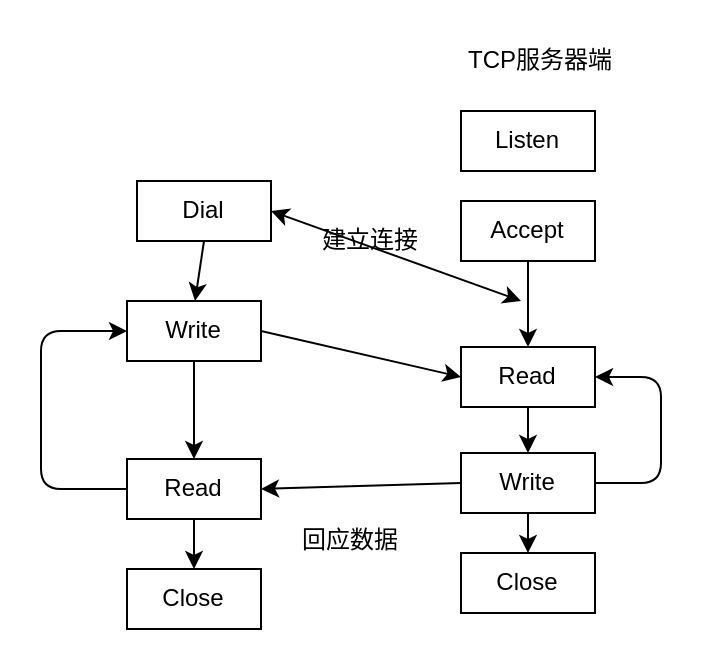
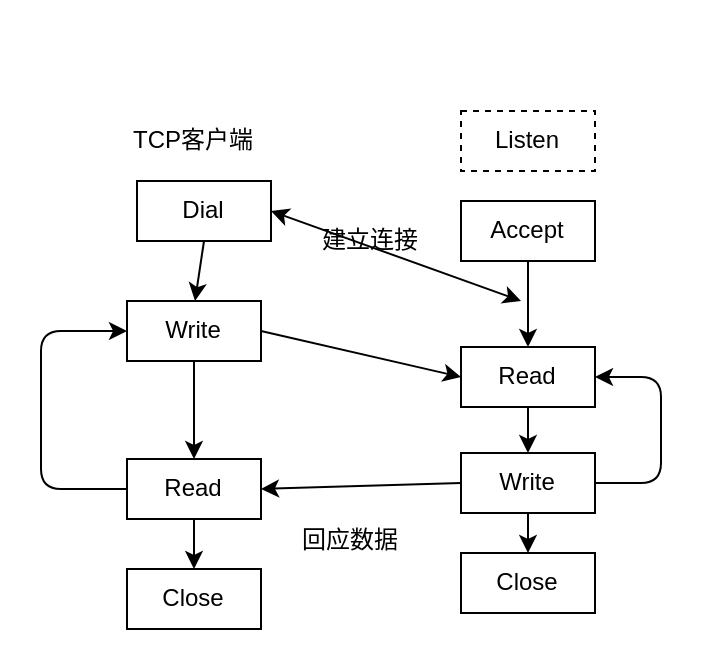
  <mxCell id="0" />
  <mxCell id="1" parent="0" />
  <mxCell id="2" value="Dial" style="rounded=0;whiteSpace=wrap;html=1;" vertex="1" parent="1"><mxGeometry x="68" y="90" width="67" height="30" as="geometry" /></mxCell>
  <mxCell id="3" value="Write" style="rounded=0;whiteSpace=wrap;html=1;" vertex="1" parent="1"><mxGeometry x="63" y="150" width="67" height="30" as="geometry" /></mxCell>
  <mxCell id="4" value="Read&lt;span style=&quot;color: rgba(0 , 0 , 0 , 0) ; font-family: monospace ; font-size: 0px ; white-space: nowrap&quot;&gt;%3CmxGraphModel%3E%3Croot%3E%3CmxCell%20id%3D%220%22%2F%3E%3CmxCell%20id%3D%221%22%20parent%3D%220%22%2F%3E%3CmxCell%20id%3D%222%22%20value%3D%22Write%22%20style%3D%22rounded%3D0%3BwhiteSpace%3Dwrap%3Bhtml%3D1%3B%22%20vertex%3D%221%22%20parent%3D%221%22%3E%3CmxGeometry%20x%3D%22353%22%20y%3D%22210%22%20width%3D%2267%22%20height%3D%2230%22%20as%3D%22geometry%22%2F%3E%3C%2FmxCell%3E%3C%2Froot%3E%3C%2FmxGraphModel%3E&lt;/span&gt;" style="rounded=0;whiteSpace=wrap;html=1;" vertex="1" parent="1"><mxGeometry x="63" y="229" width="67" height="30" as="geometry" /></mxCell>
  <mxCell id="5" value="Close" style="rounded=0;whiteSpace=wrap;html=1;" vertex="1" parent="1"><mxGeometry x="63" y="284" width="67" height="30" as="geometry" /></mxCell>
  <mxCell id="6" value="Accept" style="rounded=0;whiteSpace=wrap;html=1;" vertex="1" parent="1"><mxGeometry x="230" y="100" width="67" height="30" as="geometry" /></mxCell>
  <mxCell id="7" value="Write" style="rounded=0;whiteSpace=wrap;html=1;" vertex="1" parent="1"><mxGeometry x="230" y="226" width="67" height="30" as="geometry" /></mxCell>
  <mxCell id="8" value="Read&lt;span style=&quot;color: rgba(0 , 0 , 0 , 0) ; font-family: monospace ; font-size: 0px ; white-space: nowrap&quot;&gt;%3CmxGraphModel%3E%3Croot%3E%3CmxCell%20id%3D%220%22%2F%3E%3CmxCell%20id%3D%221%22%20parent%3D%220%22%2F%3E%3CmxCell%20id%3D%222%22%20value%3D%22Write%22%20style%3D%22rounded%3D0%3BwhiteSpace%3Dwrap%3Bhtml%3D1%3B%22%20vertex%3D%221%22%20parent%3D%221%22%3E%3CmxGeometry%20x%3D%22353%22%20y%3D%22210%22%20width%3D%2267%22%20height%3D%2230%22%20as%3D%22geometry%22%2F%3E%3C%2FmxCell%3E%3C%2Froot%3E%3C%2FmxGraphModel%3E&lt;/span&gt;" style="rounded=0;whiteSpace=wrap;html=1;" vertex="1" parent="1"><mxGeometry x="230" y="173" width="67" height="30" as="geometry" /></mxCell>
  <mxCell id="9" value="Close" style="rounded=0;whiteSpace=wrap;html=1;" vertex="1" parent="1"><mxGeometry x="230" y="276" width="67" height="30" as="geometry" /></mxCell>
- <mxCell id="10" value="Listen" style="rounded=0;whiteSpace=wrap;html=1;" vertex="1" parent="1"><mxGeometry x="230" y="55" width="67" height="30" as="geometry" /></mxCell>
+ <mxCell id="10" value="Listen" style="rounded=0;whiteSpace=wrap;html=1;dashed=1;" vertex="1" parent="1"><mxGeometry x="230" y="55" width="67" height="30" as="geometry" /></mxCell>
  <mxCell id="11" value="" style="endArrow=classic;html=1;exitX=0.5;exitY=1;exitDx=0;exitDy=0;" edge="1" parent="1" source="2"><mxGeometry width="50" height="50" relative="1" as="geometry"><mxPoint x="60" y="350" as="sourcePoint" /><mxPoint x="97" y="150" as="targetPoint" /></mxGeometry></mxCell>
  <mxCell id="12" value="" style="endArrow=classic;html=1;exitX=0.5;exitY=1;exitDx=0;exitDy=0;entryX=0.5;entryY=0;entryDx=0;entryDy=0;" edge="1" parent="1" source="3" target="4"><mxGeometry width="50" height="50" relative="1" as="geometry"><mxPoint x="-80" y="290" as="sourcePoint" /><mxPoint x="-30" y="240" as="targetPoint" /></mxGeometry></mxCell>
  <mxCell id="13" value="" style="endArrow=classic;html=1;exitX=0.5;exitY=1;exitDx=0;exitDy=0;entryX=0.5;entryY=0;entryDx=0;entryDy=0;" edge="1" parent="1" source="4" target="5"><mxGeometry width="50" height="50" relative="1" as="geometry"><mxPoint x="-120" y="389" as="sourcePoint" /><mxPoint x="-70" y="339" as="targetPoint" /></mxGeometry></mxCell>
  <mxCell id="14" value="" style="endArrow=classic;html=1;exitX=0.5;exitY=1;exitDx=0;exitDy=0;entryX=0.5;entryY=0;entryDx=0;entryDy=0;" edge="1" parent="1" source="6" target="8"><mxGeometry width="50" height="50" relative="1" as="geometry"><mxPoint x="430" y="240" as="sourcePoint" /><mxPoint x="480" y="190" as="targetPoint" /></mxGeometry></mxCell>
  <mxCell id="15" value="" style="endArrow=classic;html=1;exitX=0.5;exitY=1;exitDx=0;exitDy=0;entryX=0.5;entryY=0;entryDx=0;entryDy=0;" edge="1" parent="1" source="8" target="7"><mxGeometry width="50" height="50" relative="1" as="geometry"><mxPoint x="380" y="293" as="sourcePoint" /><mxPoint x="430" y="243" as="targetPoint" /></mxGeometry></mxCell>
  <mxCell id="16" value="" style="endArrow=classic;html=1;exitX=0.5;exitY=1;exitDx=0;exitDy=0;entryX=0.5;entryY=0;entryDx=0;entryDy=0;" edge="1" parent="1" source="7" target="9"><mxGeometry width="50" height="50" relative="1" as="geometry"><mxPoint x="480" y="413" as="sourcePoint" /><mxPoint x="530" y="363" as="targetPoint" /></mxGeometry></mxCell>
- <mxCell id="18" value="TCP服务器端" style="text;html=1;strokeColor=none;fillColor=none;align=center;verticalAlign=middle;whiteSpace=wrap;rounded=0;" vertex="1" parent="1"><mxGeometry x="230" y="20" width="80" height="20" as="geometry" /></mxCell>
+ <mxCell id="17" value="TCP客户端" style="text;html=1;strokeColor=none;fillColor=none;align=center;verticalAlign=middle;whiteSpace=wrap;rounded=0;" vertex="1" parent="1"><mxGeometry x="65" y="60" width="63" height="20" as="geometry" /></mxCell>
  <mxCell id="19" value="" style="endArrow=classic;startArrow=classic;html=1;entryX=1;entryY=0.5;entryDx=0;entryDy=0;" edge="1" parent="1" target="2"><mxGeometry width="50" height="50" relative="1" as="geometry"><mxPoint x="260" y="150" as="sourcePoint" /><mxPoint x="-30" y="80" as="targetPoint" /></mxGeometry></mxCell>
  <mxCell id="20" value="建立连接" style="text;html=1;strokeColor=none;fillColor=none;align=center;verticalAlign=middle;whiteSpace=wrap;rounded=0;" vertex="1" parent="1"><mxGeometry x="160" y="110" width="50" height="20" as="geometry" /></mxCell>
  <mxCell id="21" value="" style="endArrow=classic;html=1;exitX=1;exitY=0.5;exitDx=0;exitDy=0;entryX=0;entryY=0.5;entryDx=0;entryDy=0;" edge="1" parent="1" source="3" target="8"><mxGeometry width="50" height="50" relative="1" as="geometry"><mxPoint x="200" y="400" as="sourcePoint" /><mxPoint x="250" y="350" as="targetPoint" /></mxGeometry></mxCell>
  <mxCell id="22" value="" style="endArrow=classic;html=1;exitX=0;exitY=0.5;exitDx=0;exitDy=0;entryX=1;entryY=0.5;entryDx=0;entryDy=0;" edge="1" parent="1" source="7" target="4"><mxGeometry width="50" height="50" relative="1" as="geometry"><mxPoint x="110" y="400" as="sourcePoint" /><mxPoint x="160" y="350" as="targetPoint" /></mxGeometry></mxCell>
  <mxCell id="23" value="回应数据" style="text;html=1;strokeColor=none;fillColor=none;align=center;verticalAlign=middle;whiteSpace=wrap;rounded=0;" vertex="1" parent="1"><mxGeometry x="150" y="260" width="50" height="20" as="geometry" /></mxCell>
  <mxCell id="24" value="" style="endArrow=classic;html=1;exitX=0;exitY=0.5;exitDx=0;exitDy=0;entryX=0;entryY=0.5;entryDx=0;entryDy=0;" edge="1" parent="1" source="4" target="3"><mxGeometry width="50" height="50" relative="1" as="geometry"><mxPoint x="-120" y="370" as="sourcePoint" /><mxPoint x="-70" y="320" as="targetPoint" /><Array as="points"><mxPoint x="20" y="244" /><mxPoint x="20" y="165" /></Array></mxGeometry></mxCell>
  <mxCell id="25" value="" style="endArrow=classic;html=1;exitX=1;exitY=0.5;exitDx=0;exitDy=0;entryX=1;entryY=0.5;entryDx=0;entryDy=0;" edge="1" parent="1" source="7" target="8"><mxGeometry width="50" height="50" relative="1" as="geometry"><mxPoint x="440" y="300" as="sourcePoint" /><mxPoint x="490" y="250" as="targetPoint" /><Array as="points"><mxPoint x="330" y="241" /><mxPoint x="330" y="188" /></Array></mxGeometry></mxCell>
